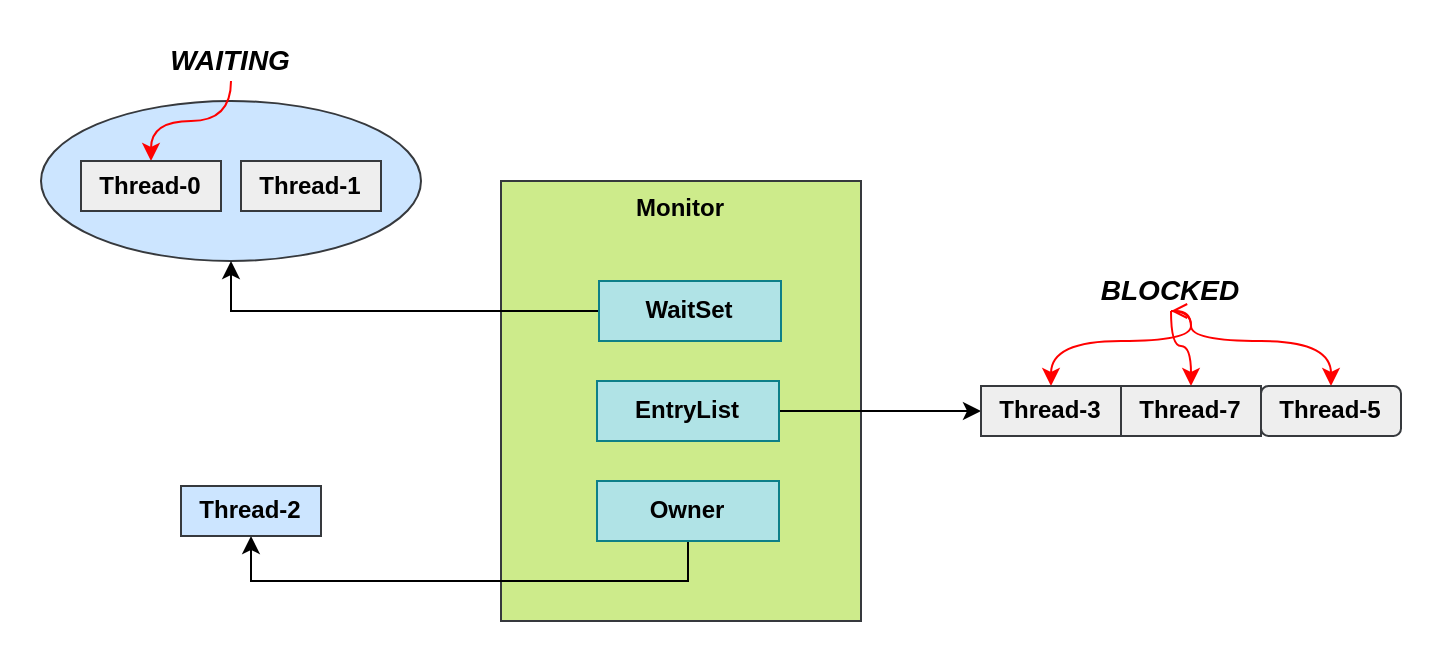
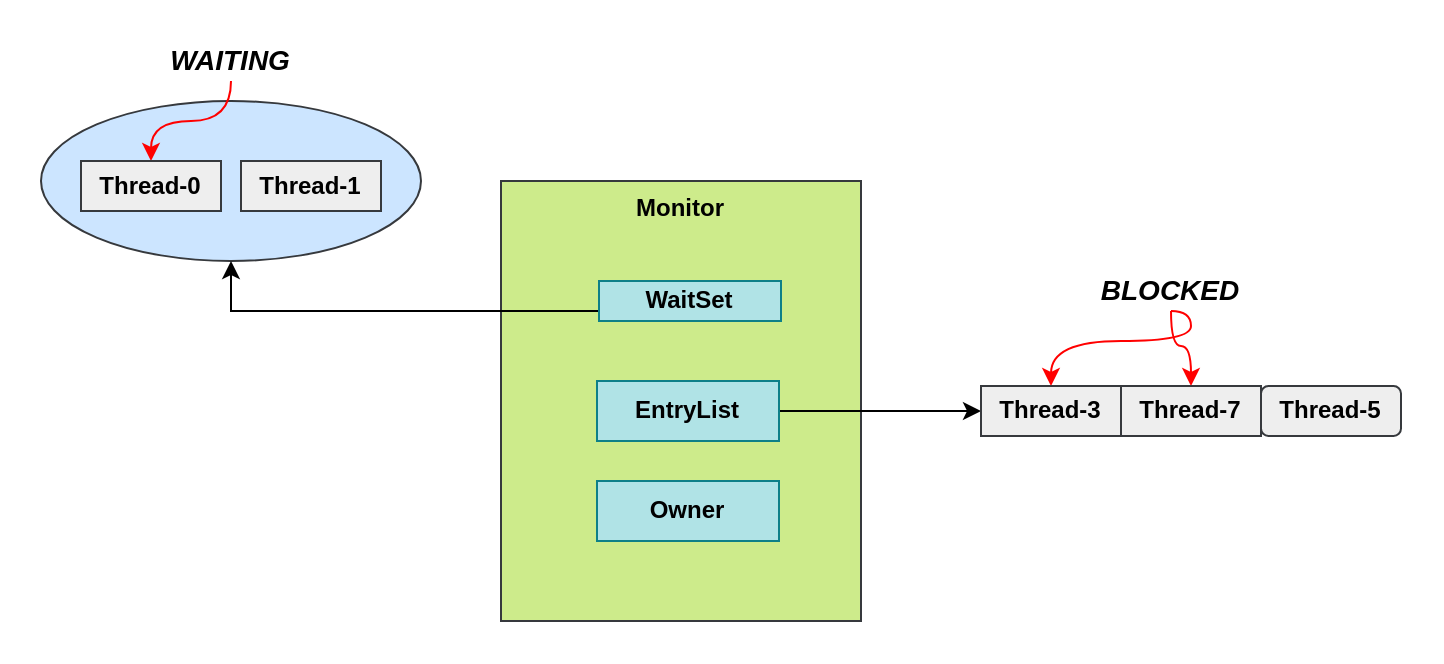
  <mxCell id="0" />
  <mxCell id="1" parent="0" />
  <mxCell id="2" value="" style="ellipse;whiteSpace=wrap;html=1;fillColor=#cce5ff;strokeColor=#36393d;" vertex="1" parent="1"><mxGeometry x="20" y="50" width="190" height="80" as="geometry" /></mxCell>
  <mxCell id="3" value="Monitor" style="rounded=0;whiteSpace=wrap;html=1;glass=0;verticalAlign=top;fontStyle=1;fillColor=#cdeb8b;strokeColor=#36393d;" vertex="1" parent="1"><mxGeometry x="250" y="90" width="180" height="220" as="geometry" /></mxCell>
  <mxCell id="4" style="edgeStyle=orthogonalEdgeStyle;rounded=0;orthogonalLoop=1;jettySize=auto;html=1;entryX=0.5;entryY=1;entryDx=0;entryDy=0;" edge="1" parent="1" source="5" target="2"><mxGeometry relative="1" as="geometry"><Array as="points"><mxPoint x="115" y="155" /></Array></mxGeometry></mxCell>
- <mxCell id="5" value="WaitSet" style="rounded=0;whiteSpace=wrap;html=1;glass=0;fontStyle=1;fillColor=#b0e3e6;strokeColor=#0e8088;" vertex="1" parent="1"><mxGeometry x="299" y="140" width="91" height="30" as="geometry" /></mxCell>
+ <mxCell id="5" value="WaitSet" style="rounded=0;whiteSpace=wrap;html=1;glass=0;fontStyle=1;fillColor=#b0e3e6;strokeColor=#0e8088;" vertex="1" parent="1"><mxGeometry x="299" y="140" width="91" height="20" as="geometry" /></mxCell>
  <mxCell id="6" value="" style="edgeStyle=orthogonalEdgeStyle;rounded=0;orthogonalLoop=1;jettySize=auto;html=1;" edge="1" parent="1" source="7" target="19"><mxGeometry relative="1" as="geometry" /></mxCell>
  <mxCell id="7" value="EntryList" style="rounded=0;whiteSpace=wrap;html=1;glass=0;fontStyle=1;fillColor=#b0e3e6;strokeColor=#0e8088;" vertex="1" parent="1"><mxGeometry x="298" y="190" width="91" height="30" as="geometry" /></mxCell>
- <mxCell id="8" style="edgeStyle=orthogonalEdgeStyle;rounded=0;orthogonalLoop=1;jettySize=auto;html=1;entryX=0.5;entryY=1;entryDx=0;entryDy=0;" edge="1" parent="1" source="9" target="13"><mxGeometry relative="1" as="geometry"><Array as="points"><mxPoint x="344" y="290" /><mxPoint x="125" y="290" /></Array></mxGeometry></mxCell>
  <mxCell id="9" value="Owner" style="rounded=0;whiteSpace=wrap;html=1;glass=0;fontStyle=1;fillColor=#b0e3e6;strokeColor=#0e8088;" vertex="1" parent="1"><mxGeometry x="298" y="240" width="91" height="30" as="geometry" /></mxCell>
  <mxCell id="10" style="edgeStyle=orthogonalEdgeStyle;orthogonalLoop=1;jettySize=auto;html=1;entryX=0.5;entryY=1;entryDx=0;entryDy=0;fontStyle=1;curved=1;entryPerimeter=0;strokeColor=#FF0000;endArrow=none;endFill=0;startArrow=classic;startFill=1;" edge="1" parent="1" source="11" target="20"><mxGeometry relative="1" as="geometry" /></mxCell>
  <mxCell id="11" value="Thread-0" style="rounded=0;whiteSpace=wrap;html=1;glass=0;fontStyle=1;fillColor=#eeeeee;strokeColor=#36393d;" vertex="1" parent="1"><mxGeometry x="40" y="80" width="70" height="25" as="geometry" /></mxCell>
  <mxCell id="12" value="Thread-1" style="rounded=0;whiteSpace=wrap;html=1;glass=0;fontStyle=1;fillColor=#eeeeee;strokeColor=#36393d;" vertex="1" parent="1"><mxGeometry x="120" y="80" width="70" height="25" as="geometry" /></mxCell>
- <mxCell id="13" value="Thread-2" style="rounded=0;whiteSpace=wrap;html=1;glass=0;fontStyle=1;fillColor=#cce5ff;strokeColor=#36393d;" vertex="1" parent="1"><mxGeometry x="90" y="242.5" width="70" height="25" as="geometry" /></mxCell>
- <mxCell id="14" style="edgeStyle=orthogonalEdgeStyle;curved=1;orthogonalLoop=1;jettySize=auto;html=1;entryX=0.5;entryY=1;entryDx=0;entryDy=0;strokeColor=#FF0000;fontSize=14;exitX=0.5;exitY=0;exitDx=0;exitDy=0;startArrow=classic;startFill=1;endArrow=none;endFill=0;" edge="1" parent="1" source="15" target="21"><mxGeometry relative="1" as="geometry"><Array as="points"><mxPoint x="665" y="170" /><mxPoint x="595" y="170" /></Array></mxGeometry></mxCell>
  <mxCell id="15" value="Thread-5" style="whiteSpace=wrap;html=1;glass=0;fontStyle=1;fillColor=#eeeeee;strokeColor=#36393d;rounded=1;" vertex="1" parent="1"><mxGeometry x="630" y="192.5" width="70" height="25" as="geometry" /></mxCell>
  <mxCell id="16" style="edgeStyle=orthogonalEdgeStyle;curved=1;orthogonalLoop=1;jettySize=auto;html=1;entryX=0.5;entryY=1;entryDx=0;entryDy=0;strokeColor=#FF0000;fontSize=14;startArrow=classic;startFill=1;endArrow=none;endFill=0;" edge="1" parent="1" source="17" target="21"><mxGeometry relative="1" as="geometry" /></mxCell>
  <mxCell id="17" value="Thread-7" style="rounded=0;whiteSpace=wrap;html=1;glass=0;fontStyle=1;fillColor=#eeeeee;strokeColor=#36393d;" vertex="1" parent="1"><mxGeometry x="560" y="192.5" width="70" height="25" as="geometry" /></mxCell>
- <mxCell id="18" style="edgeStyle=orthogonalEdgeStyle;curved=1;orthogonalLoop=1;jettySize=auto;html=1;entryX=0.5;entryY=1;entryDx=0;entryDy=0;strokeColor=#FF0000;fontSize=14;exitX=0.5;exitY=0;exitDx=0;exitDy=0;startArrow=classic;startFill=1;endArrow=open;endFill=0;" edge="1" parent="1" source="19" target="21"><mxGeometry relative="1" as="geometry"><Array as="points"><mxPoint x="525" y="170" /><mxPoint x="595" y="170" /></Array></mxGeometry></mxCell>
+ <mxCell id="18" style="edgeStyle=orthogonalEdgeStyle;curved=1;orthogonalLoop=1;jettySize=auto;html=1;entryX=0.5;entryY=1;entryDx=0;entryDy=0;strokeColor=#FF0000;fontSize=14;exitX=0.5;exitY=0;exitDx=0;exitDy=0;startArrow=classic;startFill=1;endArrow=none;endFill=0;" edge="1" parent="1" source="19" target="21"><mxGeometry relative="1" as="geometry"><Array as="points"><mxPoint x="525" y="170" /><mxPoint x="595" y="170" /></Array></mxGeometry></mxCell>
  <mxCell id="19" value="Thread-3" style="rounded=0;whiteSpace=wrap;html=1;glass=0;fontStyle=1;fillColor=#eeeeee;strokeColor=#36393d;" vertex="1" parent="1"><mxGeometry x="490" y="192.5" width="70" height="25" as="geometry" /></mxCell>
  <mxCell id="20" value="WAITING" style="text;html=1;strokeColor=none;fillColor=none;align=center;verticalAlign=middle;whiteSpace=wrap;rounded=0;glass=0;fontStyle=3;fontSize=14;" vertex="1" parent="1"><mxGeometry x="95" y="20" width="40" height="20" as="geometry" /></mxCell>
  <mxCell id="21" value="BLOCKED" style="text;html=1;strokeColor=none;fillColor=none;align=center;verticalAlign=middle;whiteSpace=wrap;rounded=0;glass=0;fontStyle=3;fontSize=14;" vertex="1" parent="1"><mxGeometry x="565" y="135" width="40" height="20" as="geometry" /></mxCell>
